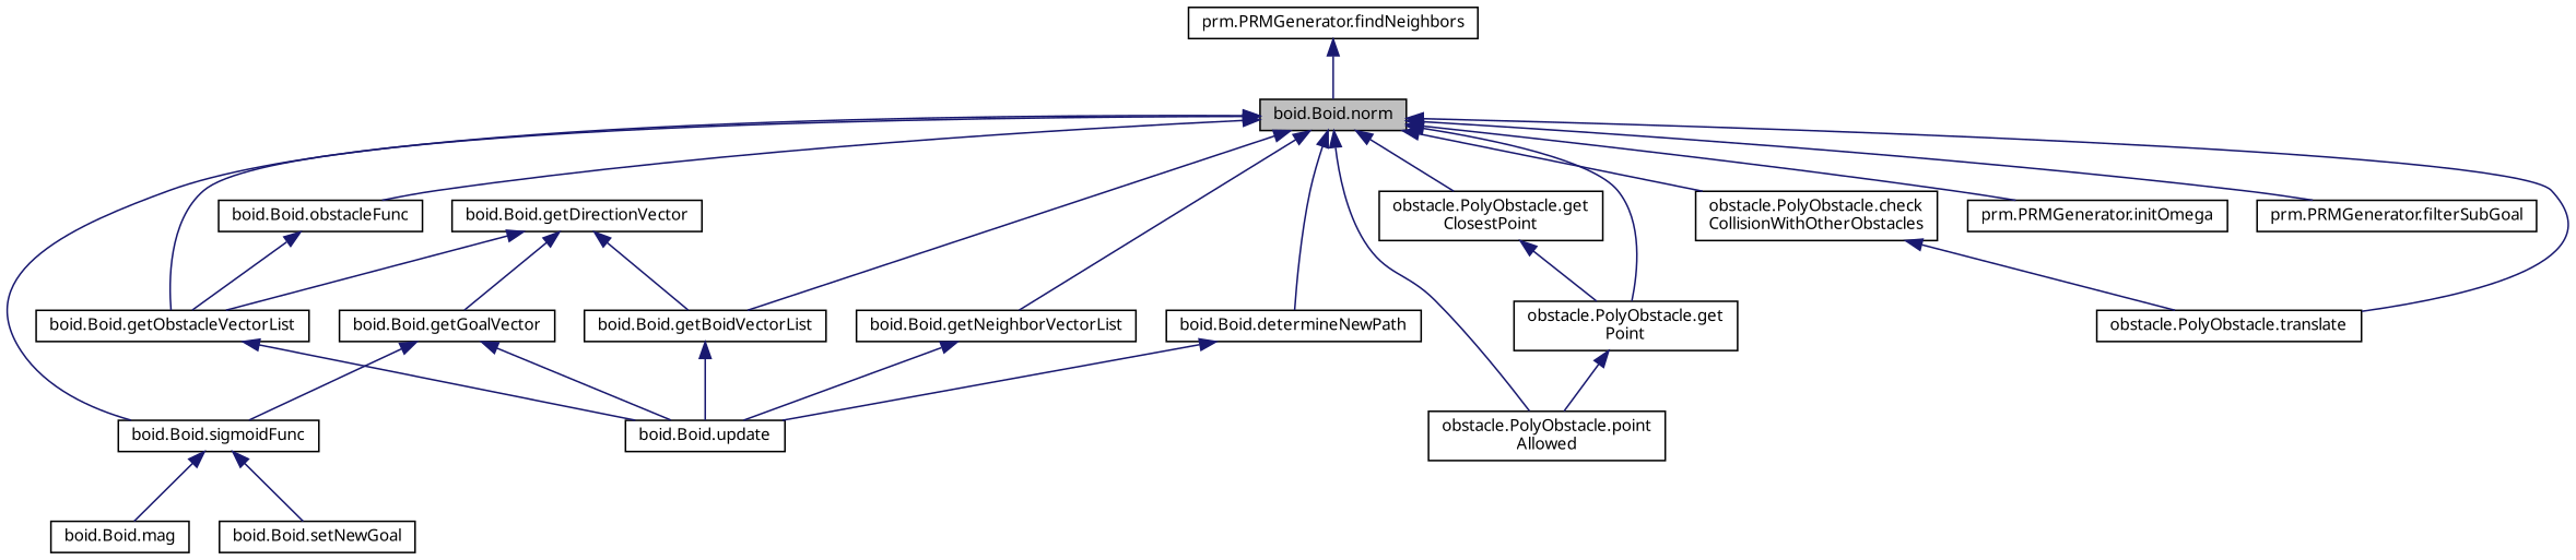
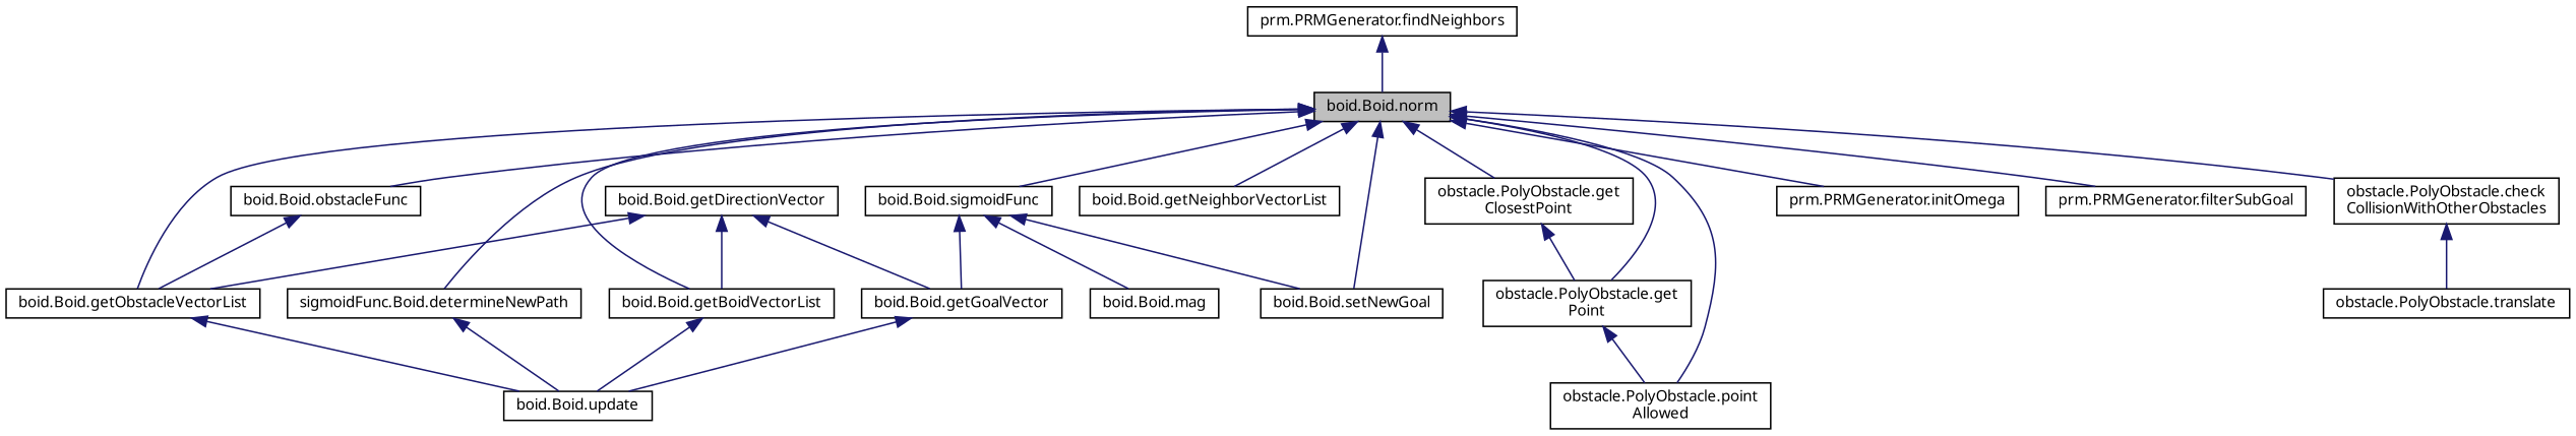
  digraph {
    fontname="Noto Sans"
    rankdir=TB
    node [color=black fillcolor=white fontname="Noto Sans" fontsize=10 shape=record style=filled]
    edge [color=midnightblue dir=back fontname="Noto Sans" fontsize=10 labelfontname=Helvetica labelfontsize=10 style=solid]
    n1 [fillcolor=grey75 fontcolor=black height=0.2 label="boid.Boid.norm" width=0.4]
    n2 [height=0.2 label="boid.Boid.obstacleFunc" width=0.4]
    n3 [height=0.2 label="boid.Boid.getObstacleVectorList" width=0.4]
    n4 [height=0.2 label="boid.Boid.sigmoidFunc" width=0.4]
    n5 [height=0.2 label="boid.Boid.getBoidVectorList" width=0.4]
    n6 [height=0.2 label="boid.Boid.getNeighborVectorList" width=0.4]
-   n7 [height=0.2 label="boid.Boid.determineNewPath" width=0.4]
+   n7 [height=0.2 label="sigmoidFunc.Boid.determineNewPath" width=0.4]
    n8 [height=0.2 label="obstacle.PolyObstacle.get\lClosestPoint" width=0.4]
    n9 [height=0.2 label="obstacle.PolyObstacle.get\lPoint" width=0.4]
    n10 [height=0.2 label="obstacle.PolyObstacle.point\lAllowed" width=0.4]
    n11 [height=0.2 label="obstacle.PolyObstacle.check\lCollisionWithOtherObstacles" width=0.4]
    n12 [height=0.2 label="obstacle.PolyObstacle.translate" width=0.4]
    n13 [height=0.2 label="prm.PRMGenerator.initOmega" width=0.4]
    n14 [height=0.2 label="prm.PRMGenerator.filterSubGoal" width=0.4]
    n15 [height=0.2 label="boid.Boid.update" width=0.4]
    n16 [height=0.2 label="boid.Boid.mag" width=0.4]
    n17 [height=0.2 label="boid.Boid.getGoalVector" width=0.4]
    n18 [height=0.2 label="boid.Boid.setNewGoal" width=0.4]
    n19 [height=0.2 label="prm.PRMGenerator.findNeighbors" width=0.4]
    n20 [height=0.2 label="boid.Boid.getDirectionVector" width=0.4]
    n1 -> n2
    n1 -> n3
    n1 -> n4
    n1 -> n5
    n1 -> n6
    n1 -> n7
    n1 -> n8
    n1 -> n9
    n1 -> n10
    n1 -> n11
-   n1 -> n12
+   n1 -> n18
    n1 -> n13
    n1 -> n14
    n2 -> n3
    n3 -> n15
    n4 -> n16
-   n17 -> n4
+   n4 -> n17
    n4 -> n18
    n5 -> n15
-   n6 -> n15
    n7 -> n15
    n8 -> n9
    n9 -> n10
    n11 -> n12
    n17 -> n15
    n19 -> n1
    n20 -> n3
    n20 -> n5
    n20 -> n17
  }
